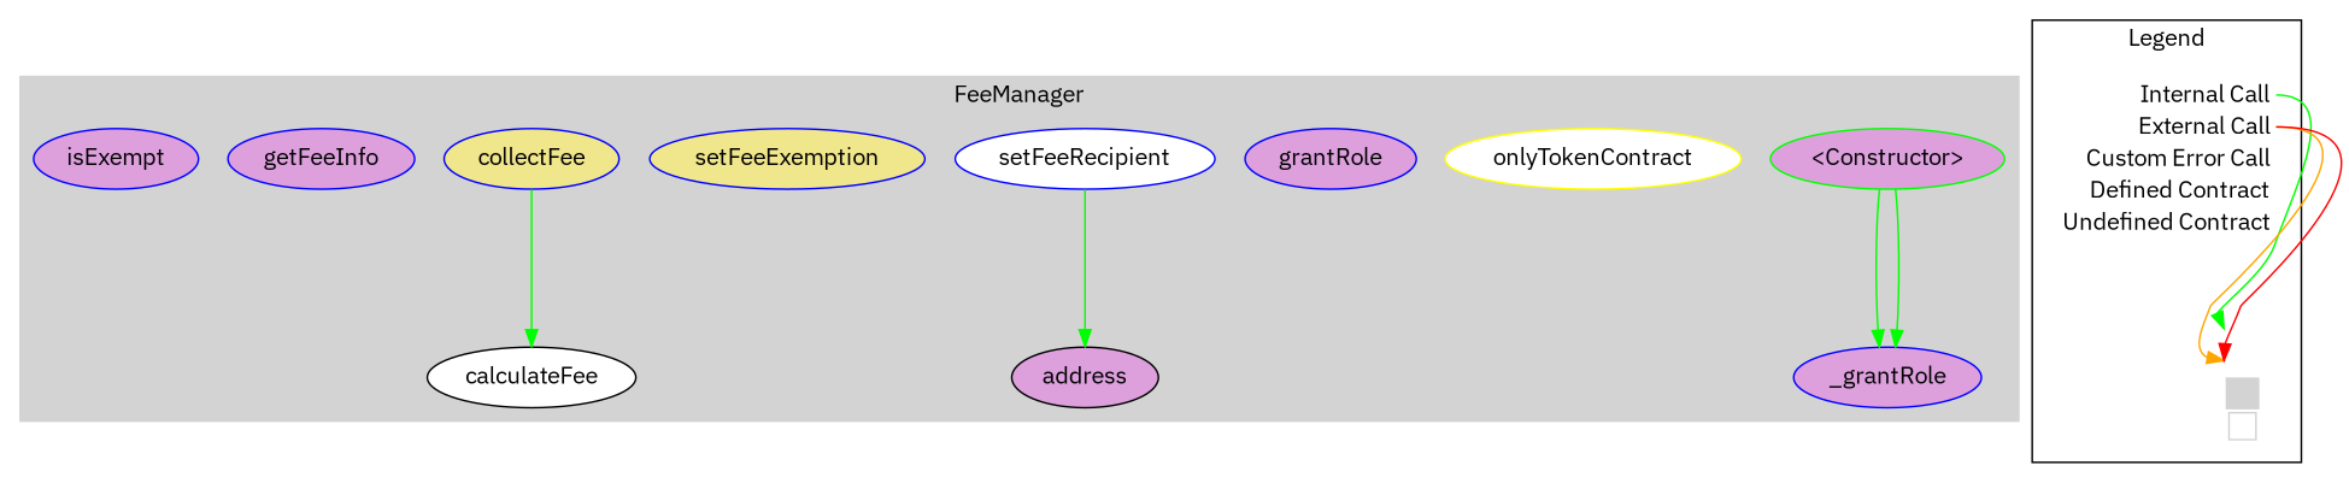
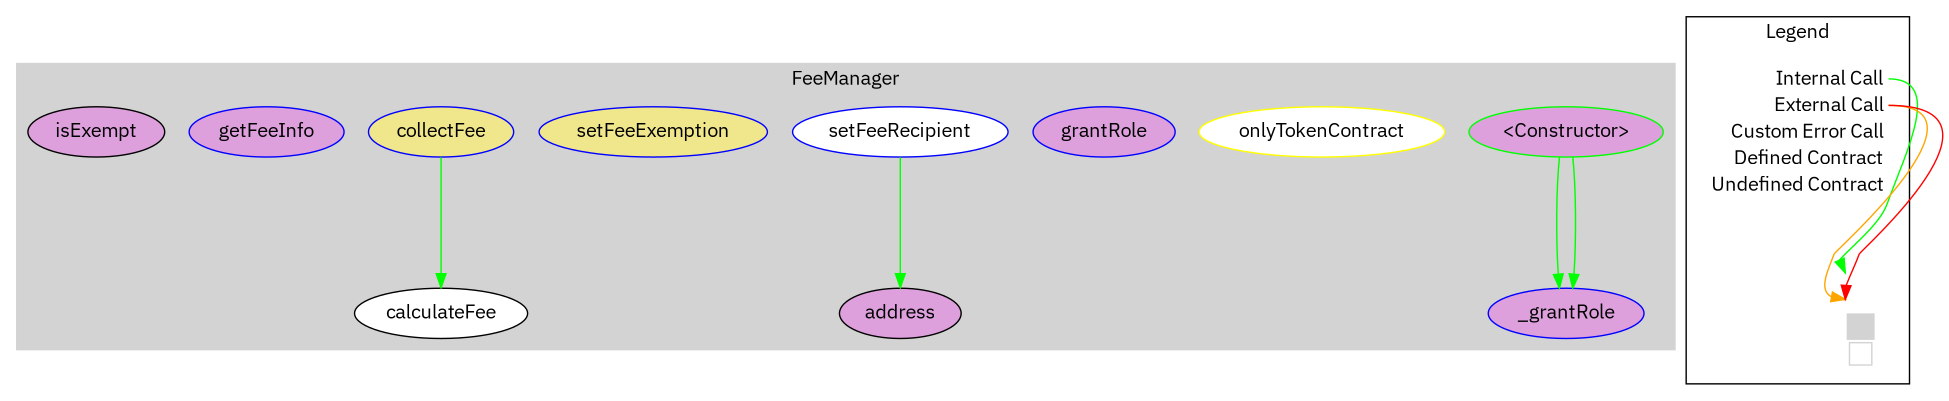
  digraph {
    compound=true
    fontname="IBM Plex Sans"
    rankdir=TB
    node [color=blue fillcolor=plum fontname="IBM Plex Sans" style=filled]
    edge [color=green fontname="IBM Plex Sans"]
    n1 [color=green label="<Constructor>"]
    n2 [color=yellow fillcolor=white label=onlyTokenContract]
    n3 [label=grantRole]
    n4 [fillcolor=white label=setFeeRecipient]
    n5 [fillcolor=khaki label=setFeeExemption]
    n6 [fillcolor=white label=calculateFee color=""]
    n7 [fillcolor=khaki label=collectFee]
    n8 [label=getFeeInfo]
-   n9 [label=isExempt]
+   n9 [color=black label=isExempt]
    n10 [label=_grantRole]
    n11 [label=address color=""]
    n12 [label=<<table border="0" cellpadding="2" cellspacing="0" cellborder="0">   <tr><td align="right" port="i1">Internal Call</td></tr>   <tr><td align="right" port="i2">External Call</td></tr>   <tr><td align="right" port="i2">Custom Error Call</td></tr>   <tr><td align="right" port="i3">Defined Contract</td></tr>   <tr><td align="right" port="i4">Undefined Contract</td></tr>   </table>> shape=plaintext color="" fillcolor="" style=""]
    n13 [label=<<table border="0" cellpadding="2" cellspacing="0" cellborder="0">   <tr><td port="i1">&nbsp;&nbsp;&nbsp;</td></tr>   <tr><td port="i2">&nbsp;&nbsp;&nbsp;</td></tr>   <tr><td port="i3" bgcolor="lightgray">&nbsp;&nbsp;&nbsp;</td></tr>   <tr><td port="i4">     <table border="1" cellborder="0" cellspacing="0" cellpadding="7" color="lightgray">       <tr>        <td></td>       </tr>      </table>   </td></tr>   </table>> shape=plaintext color="" fillcolor="" style=""]
    subgraph cluster_1 {
      bgcolor=lightgray
      color=lightgray
      label=FeeManager
      style=filled
      n1
      n2
      n3
      n4
      n5
      n6
      n7
      n8
      n9
      n10
      n11
    }
    subgraph cluster_2 {
      label=Legend
      n12
      n13
    }
    n1 -> n10
    n1 -> n10
    n4 -> n11
    n7 -> n6
    n12 -> n13 [headport="i1:w" tailport="i1:e"]
    n12 -> n13 [color=orange headport="i2:w" tailport="i2:e"]
    n12 -> n13 [color=red headport="i2:w" tailport="i2:e"]
  }
